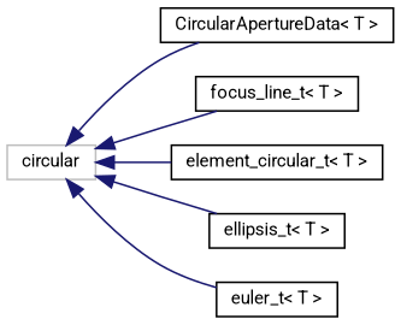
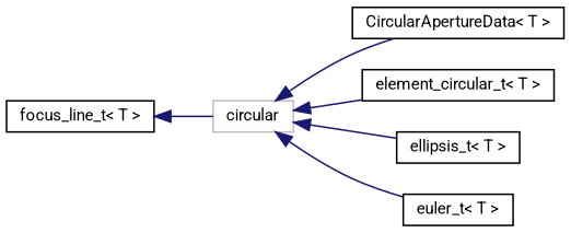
  digraph {
    fontname=Roboto
    rankdir=LR
    node [color=black fillcolor=white fontname=Roboto fontsize=10 shape=record style=filled]
    edge [color=midnightblue dir=back fontname=Roboto fontsize=10 labelfontname=Helvetica labelfontsize=10 style=solid]
    n1 [color=grey75 height=0.2 label=circular width=0.4]
    n2 [height=0.2 label="CircularApertureData\< T \>" width=0.4]
    n3 [height=0.2 label="focus_line_t\< T \>" width=0.4]
    n4 [height=0.2 label="element_circular_t\< T \>" width=0.4]
    n5 [height=0.2 label="ellipsis_t\< T \>" width=0.4]
    n6 [height=0.2 label="euler_t\< T \>" width=0.4]
    n1 -> n2
-   n1 -> n3
+   n3 -> n1
    n1 -> n4
    n1 -> n5
    n1 -> n6
  }
